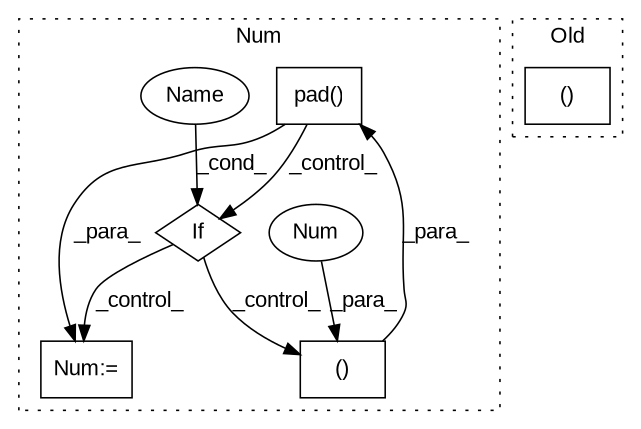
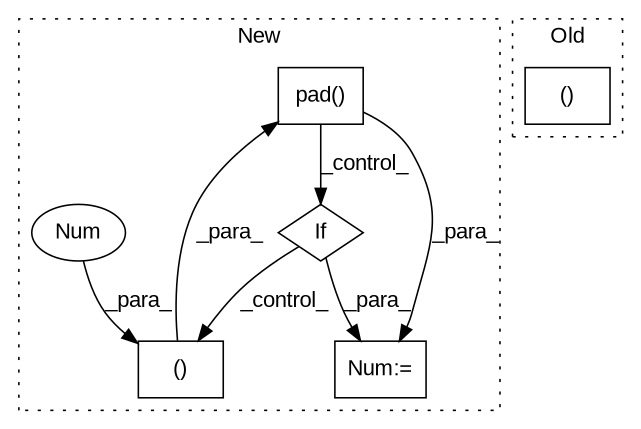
  digraph {
    fontname="Liberation Sans"
    node [a=54 fontname="Liberation Sans" shape=box]
    edge [fontname="Liberation Sans"]
    n1 [a=75 l="6,1" label="pad()" s="7189,7235"]
    n2 [l=9 label="()" s=7225]
    n3 [a=76 l=1 label=Num s=7230 shape=ellipse]
-   n4 [a=87 l=17 label=Name s=7113 shape=ellipse]
    n5 [a=96 l="3,46" label=If s="7110,7130" shape=diamond]
    n6 [a=68 l=3 label="Num:=" s=7186]
    n7 [l=11 label="()" s=6328]
    subgraph cluster_1 {
-     label=Num
+     label=New
      style=dotted
      n1
      n2
      n3
-     n4
      n5
      n6
    }
    subgraph cluster_2 {
      label=Old
      style=dotted
      n7
    }
    n1 -> n5 [label=_control_]
    n1 -> n6 [label=_para_]
    n2 -> n1 [label=_para_]
    n3 -> n2 [label=_para_]
-   n4 -> n5 [label=_cond_]
    n5 -> n2 [label=_control_]
-   n5 -> n6 [label=_control_]
+   n5 -> n6 [label=_para_]
  }
